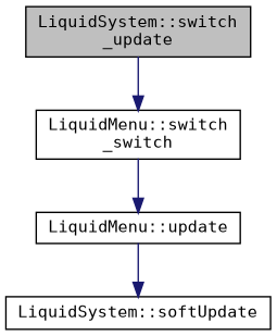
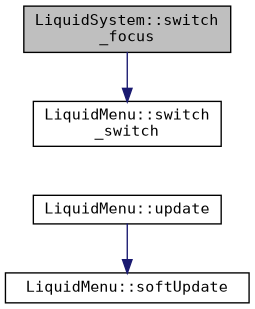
  digraph {
    fontname="DejaVu Sans Mono"
    rankdir=TB
    node [color=black fillcolor=white fontname="DejaVu Sans Mono" fontsize=11 shape=record style=filled]
    edge [color=midnightblue fontname="DejaVu Sans Mono" fontsize=11 labelfontname=Helvetica labelfontsize=11 style=solid]
-   n1 [fillcolor=grey75 fontcolor=black height=0.2 label="LiquidSystem::switch\l_update" width=0.4]
+   n1 [fillcolor=grey75 fontcolor=black height=0.2 label="LiquidSystem::switch\l_focus" width=0.4]
    n2 [height=0.2 label="LiquidMenu::switch\l_switch" width=0.4]
    n3 [height=0.2 label="LiquidMenu::update" width=0.4]
-   n4 [height=0.2 label="LiquidSystem::softUpdate" width=0.4]
+   n4 [height=0.2 label="LiquidMenu::softUpdate" width=0.4]
    n1 -> n2
-   n2 -> n3
    n3 -> n4
  }
